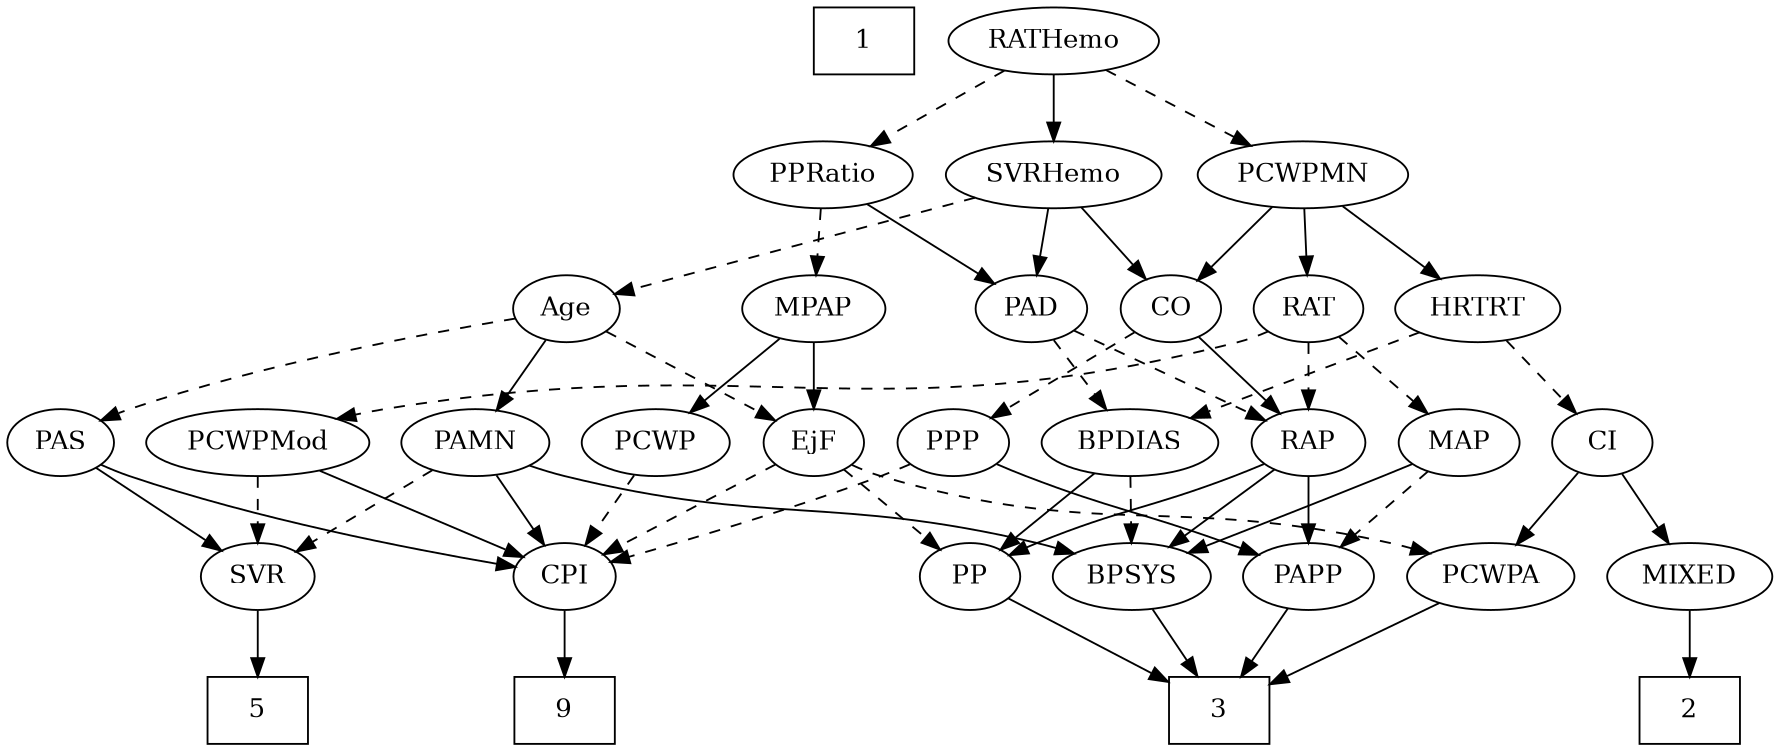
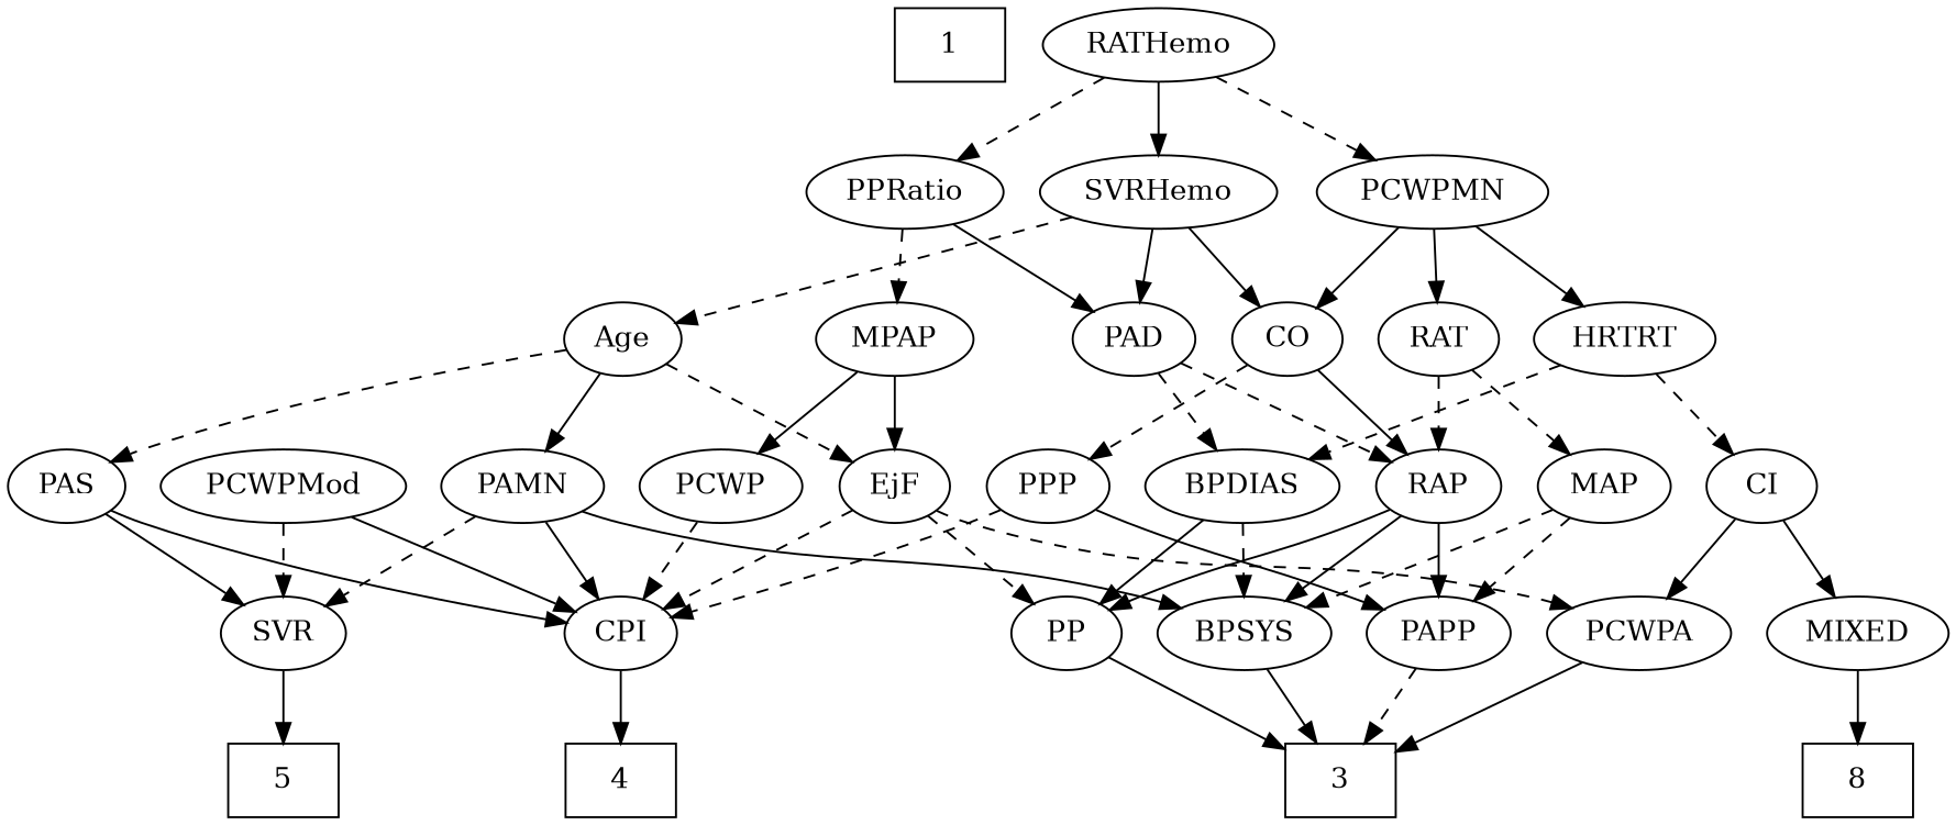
  strict digraph {
    edge [style=solid]
    1 [height=0.5 shape=box width=0.75]
-   2 [height=0.5 shape=box width=0.75]
+   2 [height=0.5 shape=box width=0.75 label=8]
    3 [height=0.5 shape=box width=0.75]
-   4 [height=0.5 shape=box width=0.75 label=9]
+   4 [height=0.5 shape=box width=0.75]
    5 [height=0.5 shape=box width=0.75]
    Age [height=0.5 width=0.75]
    EjF [height=0.5 width=0.75]
    PAS [height=0.5 width=0.75]
    PAMN [height=0.5 width=1.011]
    CPI [height=0.5 width=0.75]
    PCWPA [height=0.5 width=1.1555]
    PP [height=0.5 width=0.75]
    SVR [height=0.5 width=0.77632]
    BPSYS [height=0.5 width=1.0471]
    RAP [height=0.5 width=0.77632]
    PAPP [height=0.5 width=0.88464]
    MIXED [height=0.5 width=1.1193]
    MPAP [height=0.5 width=0.97491]
    PCWP [height=0.5 width=0.97491]
    PAD [height=0.5 width=0.79437]
    BPDIAS [height=0.5 width=1.1735]
    CO [height=0.5 width=0.75]
    PPP [height=0.5 width=0.75]
    RATHemo [height=0.5 width=1.3721]
    PCWPMN [height=0.5 width=1.3902]
    SVRHemo [height=0.5 width=1.3902]
    PPRatio [height=0.5 width=1.1013]
    RAT [height=0.5 width=0.75827]
    HRTRT [height=0.5 width=1.1013]
    PCWPMod [height=0.5 width=1.4443]
    MAP [height=0.5 width=0.84854]
    CI [height=0.5 width=0.75]
    Age -> EjF [style=dashed]
    Age -> PAS [style=dashed]
    Age -> PAMN
    EjF -> CPI [style=dashed]
    EjF -> PCWPA [style=dashed]
    EjF -> PP [style=dashed]
    PAS -> CPI
    PAS -> SVR
    PAMN -> CPI
    PAMN -> SVR [style=dashed]
    PAMN -> BPSYS
    CPI -> 4
    PCWPA -> 3
    PP -> 3
    SVR -> 5
    BPSYS -> 3
    RAP -> PP
    RAP -> BPSYS
    RAP -> PAPP
-   PAPP -> 3
+   PAPP -> 3 [style=dashed]
    MIXED -> 2
    MPAP -> EjF
    MPAP -> PCWP
    PCWP -> CPI [style=dashed]
    PAD -> RAP [style=dashed]
    PAD -> BPDIAS [style=dashed]
    BPDIAS -> PP
    BPDIAS -> BPSYS [style=dashed]
    CO -> RAP
    CO -> PPP [style=dashed]
    PPP -> CPI [style=dashed]
    PPP -> PAPP
    RATHemo -> PCWPMN [style=dashed]
    RATHemo -> SVRHemo
    RATHemo -> PPRatio [style=dashed]
    PCWPMN -> CO
    PCWPMN -> RAT
    PCWPMN -> HRTRT
    SVRHemo -> Age [style=dashed]
    SVRHemo -> PAD
    SVRHemo -> CO
    PPRatio -> MPAP [style=dashed]
    PPRatio -> PAD
    RAT -> RAP [style=dashed]
-   RAT -> PCWPMod [style=dashed]
    RAT -> MAP [style=dashed]
    HRTRT -> BPDIAS [style=dashed]
    HRTRT -> CI [style=dashed]
    PCWPMod -> CPI
    PCWPMod -> SVR [style=dashed]
-   MAP -> BPSYS
+   MAP -> BPSYS [style=dashed]
    MAP -> PAPP [style=dashed]
    CI -> PCWPA
    CI -> MIXED
  }
